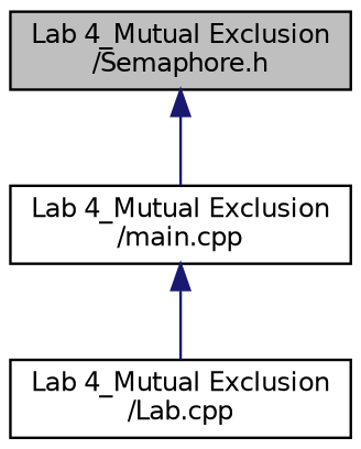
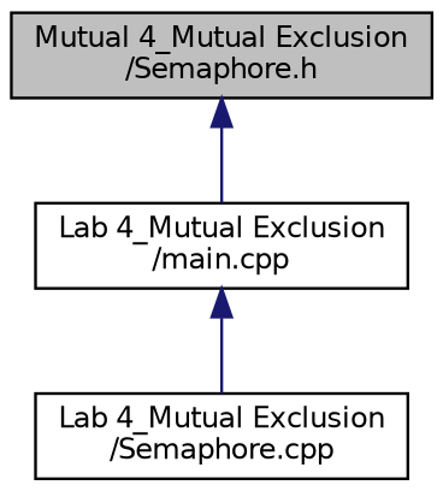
  digraph {
    node [color=black fillcolor=white fontname=Helvetica fontsize=10 shape=record style=filled]
    edge [color=midnightblue dir=back fontname=Helvetica fontsize=10 labelfontname=Helvetica labelfontsize=10 style=solid]
-   n1 [fillcolor=grey75 fontcolor=black height=0.2 label="Lab 4_Mutual Exclusion\l/Semaphore.h" width=0.4]
+   n1 [fillcolor=grey75 fontcolor=black height=0.2 label="Mutual 4_Mutual Exclusion\l/Semaphore.h" width=0.4]
    n2 [height=0.2 label="Lab 4_Mutual Exclusion\l/main.cpp" width=0.4]
-   n3 [height=0.2 label="Lab 4_Mutual Exclusion\l/Lab.cpp" width=0.4]
+   n3 [height=0.2 label="Lab 4_Mutual Exclusion\l/Semaphore.cpp" width=0.4]
    n1 -> n2
    n2 -> n3
  }
